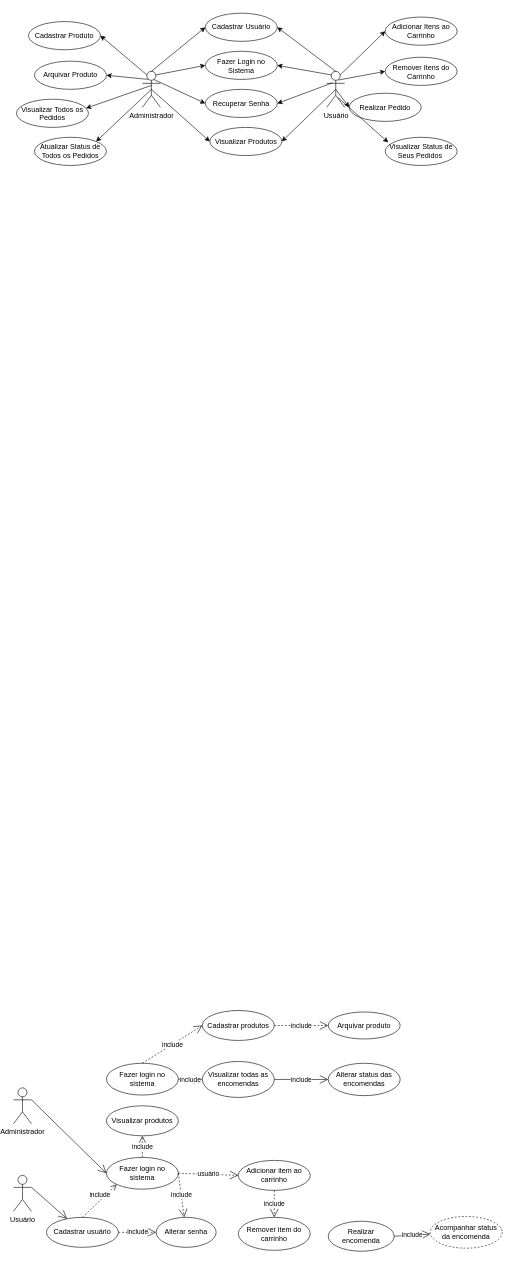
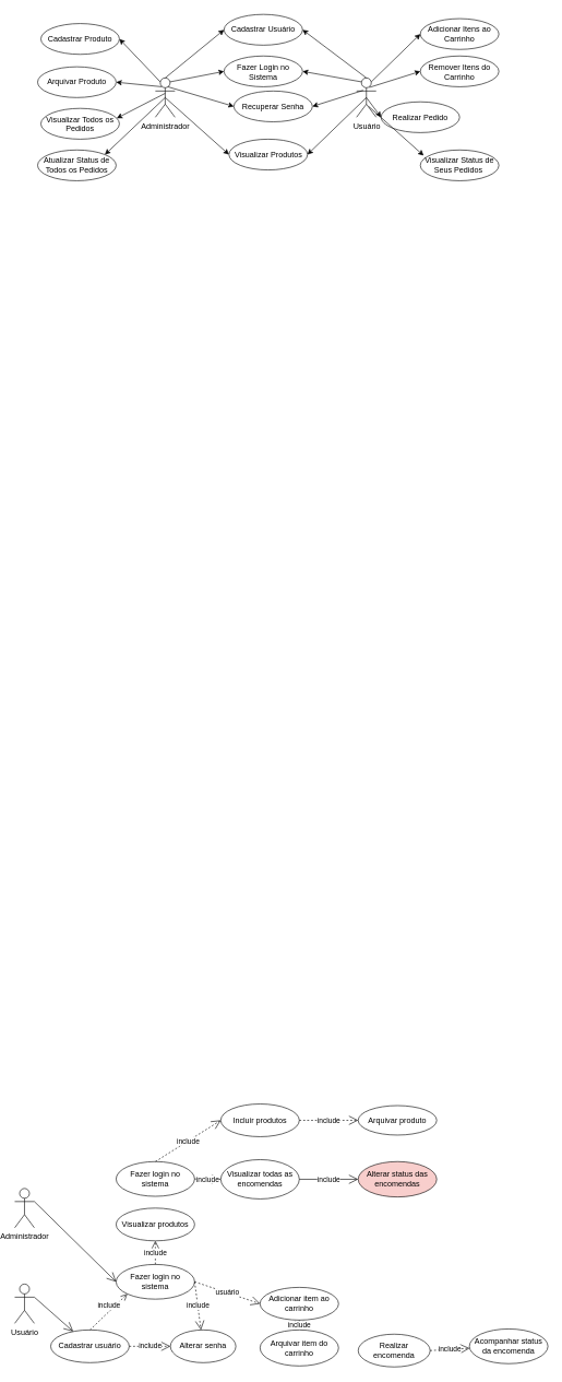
  <mxCell id="0" />
  <mxCell id="1" parent="0" />
  <mxCell id="2" value="Administrador&lt;br&gt;&lt;br&gt;" style="shape=umlActor;verticalLabelPosition=bottom;labelBackgroundColor=#ffffff;verticalAlign=top;html=1;" parent="1" vertex="1"><mxGeometry x="20" y="1813" width="30" height="60" as="geometry" /></mxCell>
  <mxCell id="3" value="Visualizar produtos&lt;br&gt;" style="ellipse;whiteSpace=wrap;html=1;" parent="1" vertex="1"><mxGeometry x="175" y="1843" width="120" height="50" as="geometry" /></mxCell>
  <mxCell id="4" value="Usuário&lt;br&gt;&lt;br&gt;" style="shape=umlActor;verticalLabelPosition=bottom;labelBackgroundColor=#ffffff;verticalAlign=top;html=1;" parent="1" vertex="1"><mxGeometry x="20" y="1959" width="30" height="60" as="geometry" /></mxCell>
  <mxCell id="5" value="&lt;table&gt;&lt;tbody&gt;&lt;tr&gt;&lt;td&gt;&lt;p&gt;&lt;span&gt;Cadastrar  usuário&lt;/span&gt;&lt;/p&gt;&lt;/td&gt;&lt;/tr&gt;&lt;/tbody&gt;&lt;/table&gt;" style="ellipse;whiteSpace=wrap;html=1;" parent="1" vertex="1"><mxGeometry x="75" y="2029" width="120" height="50" as="geometry" /></mxCell>
  <mxCell id="6" value="Alterar senha" style="ellipse;whiteSpace=wrap;html=1;" parent="1" vertex="1"><mxGeometry x="258" y="2029" width="100" height="50" as="geometry" /></mxCell>
- <mxCell id="7" value="Adicionar item&amp;nbsp;ao carrinho&lt;br&gt;" style="ellipse;whiteSpace=wrap;html=1;" parent="1" vertex="1"><mxGeometry x="395" y="1934" width="120" height="50" as="geometry" /></mxCell>
+ <mxCell id="7" value="Adicionar item&amp;nbsp;ao carrinho&lt;br&gt;" style="ellipse;whiteSpace=wrap;html=1;" parent="1" vertex="1"><mxGeometry x="395" y="1964" width="120" height="50" as="geometry" /></mxCell>
  <mxCell id="8" value="Realizar encomenda&lt;br&gt;" style="ellipse;whiteSpace=wrap;html=1;" parent="1" vertex="1"><mxGeometry x="545" y="2035.5" width="110" height="50" as="geometry" /></mxCell>
- <mxCell id="9" value="Cadastrar produtos&lt;br&gt;" style="ellipse;whiteSpace=wrap;html=1;" parent="1" vertex="1"><mxGeometry x="335" y="1684" width="120" height="50" as="geometry" /></mxCell>
+ <mxCell id="9" value="Incluir produtos&lt;br&gt;" style="ellipse;whiteSpace=wrap;html=1;" parent="1" vertex="1"><mxGeometry x="335" y="1684" width="120" height="50" as="geometry" /></mxCell>
  <mxCell id="10" value="include&lt;br&gt;" style="endArrow=open;endSize=12;dashed=1;html=1;entryX=0;entryY=0.5;entryDx=0;entryDy=0;exitX=1;exitY=0.5;exitDx=0;exitDy=0;" parent="1" source="5" target="6" edge="1"><mxGeometry width="160" relative="1" as="geometry"><mxPoint x="265" y="1953" as="sourcePoint" /><mxPoint x="315" y="2054" as="targetPoint" /></mxGeometry></mxCell>
  <mxCell id="11" value="include&lt;br&gt;" style="endArrow=open;endSize=12;dashed=1;html=1;exitX=1;exitY=0.5;exitDx=0;exitDy=0;" parent="1" source="9" target="12" edge="1"><mxGeometry width="160" relative="1" as="geometry"><mxPoint x="235" y="1688.5" as="sourcePoint" /><mxPoint x="295" y="1694" as="targetPoint" /></mxGeometry></mxCell>
  <mxCell id="12" value="Arquivar produto" style="ellipse;whiteSpace=wrap;html=1;" parent="1" vertex="1"><mxGeometry x="545" y="1686.5" width="120" height="45" as="geometry" /></mxCell>
  <mxCell id="13" value="include&lt;br&gt;" style="endArrow=open;endSize=12;dashed=1;html=1;exitX=0.5;exitY=1;exitDx=0;exitDy=0;" parent="1" source="7" target="14" edge="1"><mxGeometry width="160" relative="1" as="geometry"><mxPoint x="305" y="2099" as="sourcePoint" /><mxPoint x="315" y="2089" as="targetPoint" /></mxGeometry></mxCell>
- <mxCell id="14" value="Remover item do carrinho" style="ellipse;whiteSpace=wrap;html=1;" parent="1" vertex="1"><mxGeometry x="395" y="2029" width="120" height="55" as="geometry" /></mxCell>
- <mxCell id="15" value="include&lt;br&gt;" style="endArrow=open;endSize=12;dashed=0;html=1;exitX=1;exitY=0.5;exitDx=0;exitDy=0;" parent="1" source="8" target="16" edge="1"><mxGeometry width="160" relative="1" as="geometry"><mxPoint x="415" y="2044" as="sourcePoint" /><mxPoint x="665" y="2034" as="targetPoint" /></mxGeometry></mxCell>
- <mxCell id="16" value="Acompanhar status da encomenda" style="ellipse;whiteSpace=wrap;html=1;dashed=1;" parent="1" vertex="1"><mxGeometry x="715" y="2027.5" width="120" height="53" as="geometry" /></mxCell>
+ <mxCell id="14" value="Arquivar item do carrinho" style="ellipse;whiteSpace=wrap;html=1;" parent="1" vertex="1"><mxGeometry x="395" y="2029" width="120" height="55" as="geometry" /></mxCell>
+ <mxCell id="15" value="include&lt;br&gt;" style="endArrow=open;endSize=12;dashed=1;html=1;exitX=1;exitY=0.5;exitDx=0;exitDy=0;" parent="1" source="8" target="16" edge="1"><mxGeometry width="160" relative="1" as="geometry"><mxPoint x="415" y="2044" as="sourcePoint" /><mxPoint x="665" y="2034" as="targetPoint" /></mxGeometry></mxCell>
+ <mxCell id="16" value="Acompanhar status da encomenda" style="ellipse;whiteSpace=wrap;html=1;" parent="1" vertex="1"><mxGeometry x="715" y="2027.5" width="120" height="53" as="geometry" /></mxCell>
  <mxCell id="17" value="Visualizar todas as encomendas&lt;br&gt;" style="ellipse;whiteSpace=wrap;html=1;" parent="1" vertex="1"><mxGeometry x="335" y="1769" width="120" height="60" as="geometry" /></mxCell>
  <mxCell id="18" value="Fazer login no sistema" style="ellipse;whiteSpace=wrap;html=1;" parent="1" vertex="1"><mxGeometry x="175" y="1929" width="120" height="53" as="geometry" /></mxCell>
  <mxCell id="19" value="include&lt;br&gt;" style="html=1;verticalAlign=bottom;endArrow=open;dashed=1;endSize=8;exitX=0.5;exitY=0;exitDx=0;exitDy=0;entryX=0;entryY=1;entryDx=0;entryDy=0;" parent="1" source="5" target="18" edge="1"><mxGeometry relative="1" as="geometry"><mxPoint x="175" y="2029" as="sourcePoint" /><mxPoint x="175" y="1989" as="targetPoint" /></mxGeometry></mxCell>
  <mxCell id="20" value="" style="endArrow=open;endFill=1;endSize=12;html=1;exitX=1;exitY=0.333;exitDx=0;exitDy=0;exitPerimeter=0;" parent="1" source="4" target="5" edge="1"><mxGeometry width="160" relative="1" as="geometry"><mxPoint x="35" y="2169" as="sourcePoint" /><mxPoint x="195" y="2169" as="targetPoint" /></mxGeometry></mxCell>
  <mxCell id="21" value="include&lt;br&gt;" style="endArrow=open;endSize=12;dashed=1;html=1;exitX=1;exitY=0.5;exitDx=0;exitDy=0;" parent="1" source="18" target="6" edge="1"><mxGeometry width="160" relative="1" as="geometry"><mxPoint x="35" y="2169" as="sourcePoint" /><mxPoint x="195" y="2169" as="targetPoint" /></mxGeometry></mxCell>
  <mxCell id="22" value="include" style="endArrow=open;endSize=12;dashed=1;html=1;exitX=0.5;exitY=0;exitDx=0;exitDy=0;" parent="1" source="18" target="3" edge="1"><mxGeometry width="160" relative="1" as="geometry"><mxPoint x="15" y="2209" as="sourcePoint" /><mxPoint x="175" y="2209" as="targetPoint" /></mxGeometry></mxCell>
- <mxCell id="23" value="&lt;span&gt;Alterar status das encomendas&lt;/span&gt;" style="ellipse;whiteSpace=wrap;html=1;" parent="1" vertex="1"><mxGeometry x="545" y="1772" width="120" height="54" as="geometry" /></mxCell>
+ <mxCell id="23" value="&lt;span&gt;Alterar status das encomendas&lt;/span&gt;" style="ellipse;whiteSpace=wrap;html=1;fillColor=#f8cecc;" parent="1" vertex="1"><mxGeometry x="545" y="1772" width="120" height="54" as="geometry" /></mxCell>
  <mxCell id="24" value="include" style="endArrow=open;endSize=12;dashed=0;html=1;exitX=1;exitY=0.5;exitDx=0;exitDy=0;entryX=0;entryY=0.5;entryDx=0;entryDy=0;" parent="1" source="17" target="23" edge="1"><mxGeometry width="160" relative="1" as="geometry"><mxPoint x="15" y="2209" as="sourcePoint" /><mxPoint x="175" y="2209" as="targetPoint" /></mxGeometry></mxCell>
  <mxCell id="25" value="Fazer login no sistema" style="ellipse;whiteSpace=wrap;html=1;" parent="1" vertex="1"><mxGeometry x="175" y="1772" width="120" height="53" as="geometry" /></mxCell>
  <mxCell id="26" value="" style="endArrow=open;endFill=1;endSize=12;html=1;exitX=1;exitY=0.333;exitDx=0;exitDy=0;exitPerimeter=0;entryX=0;entryY=0.5;entryDx=0;entryDy=0;" parent="1" source="2" target="18" edge="1"><mxGeometry width="160" relative="1" as="geometry"><mxPoint x="5" y="2249" as="sourcePoint" /><mxPoint x="165" y="2249" as="targetPoint" /></mxGeometry></mxCell>
  <mxCell id="27" value="include&lt;br&gt;" style="endArrow=open;endSize=12;dashed=1;html=1;exitX=1;exitY=0.5;exitDx=0;exitDy=0;entryX=0;entryY=0.5;entryDx=0;entryDy=0;" parent="1" source="25" target="17" edge="1"><mxGeometry width="160" relative="1" as="geometry"><mxPoint x="335" y="1939" as="sourcePoint" /><mxPoint x="495" y="1939" as="targetPoint" /></mxGeometry></mxCell>
  <mxCell id="28" value="include" style="endArrow=open;endSize=12;dashed=1;html=1;exitX=0.5;exitY=0;exitDx=0;exitDy=0;entryX=0;entryY=0.5;entryDx=0;entryDy=0;" parent="1" source="25" target="9" edge="1"><mxGeometry width="160" relative="1" as="geometry"><mxPoint x="15" y="2209" as="sourcePoint" /><mxPoint x="175" y="2209" as="targetPoint" /></mxGeometry></mxCell>
  <mxCell id="29" value="usuário" style="endArrow=open;endSize=12;dashed=1;html=1;exitX=1;exitY=0.5;exitDx=0;exitDy=0;entryX=0;entryY=0.5;entryDx=0;entryDy=0;" parent="1" source="18" target="7" edge="1"><mxGeometry width="160" relative="1" as="geometry"><mxPoint x="-15" y="2109" as="sourcePoint" /><mxPoint x="155" y="2109" as="targetPoint" /></mxGeometry></mxCell>
  <mxCell id="30" value="Administrador&lt;br&gt;&lt;br&gt;" style="shape=umlActor;verticalLabelPosition=bottom;labelBackgroundColor=#ffffff;verticalAlign=top;html=1;" parent="1" vertex="1"><mxGeometry x="235" y="117.5" width="30" height="60" as="geometry" /></mxCell>
  <mxCell id="31" value="Cadastrar Usuário" style="ellipse;whiteSpace=wrap;html=1;" parent="1" vertex="1"><mxGeometry x="340" y="20.5" width="120" height="47" as="geometry" /></mxCell>
  <mxCell id="32" value="" style="endArrow=classic;html=1;exitX=0.5;exitY=0;exitDx=0;exitDy=0;exitPerimeter=0;entryX=0;entryY=0.5;entryDx=0;entryDy=0;" parent="1" source="30" target="31" edge="1"><mxGeometry width="50" height="50" relative="1" as="geometry"><mxPoint x="225" y="92" as="sourcePoint" /><mxPoint x="275" y="42" as="targetPoint" /></mxGeometry></mxCell>
  <mxCell id="33" value="Usuário&lt;br&gt;" style="shape=umlActor;verticalLabelPosition=bottom;labelBackgroundColor=#ffffff;verticalAlign=top;html=1;" parent="1" vertex="1"><mxGeometry x="542.5" y="117.5" width="30" height="60" as="geometry" /></mxCell>
  <mxCell id="34" value="" style="endArrow=classic;html=1;exitX=0.5;exitY=0;exitDx=0;exitDy=0;exitPerimeter=0;entryX=1;entryY=0.5;entryDx=0;entryDy=0;" parent="1" source="33" target="31" edge="1"><mxGeometry width="50" height="50" relative="1" as="geometry"><mxPoint x="605" y="-52.5" as="sourcePoint" /><mxPoint x="655" y="-102.5" as="targetPoint" /></mxGeometry></mxCell>
  <mxCell id="35" value="Fazer Login no Sistema" style="ellipse;whiteSpace=wrap;html=1;" parent="1" vertex="1"><mxGeometry x="340" y="84" width="120" height="47" as="geometry" /></mxCell>
- <mxCell id="36" value="Recuperar Senha&lt;br&gt;" style="ellipse;whiteSpace=wrap;html=1;" parent="1" vertex="1"><mxGeometry x="340" y="147.5" width="120" height="47" as="geometry" /></mxCell>
+ <mxCell id="36" value="Recuperar Senha&lt;br&gt;" style="ellipse;whiteSpace=wrap;html=1;" parent="1" vertex="1"><mxGeometry x="355" y="137.5" width="120" height="47" as="geometry" /></mxCell>
  <mxCell id="37" value="Visualizar Produtos&lt;br&gt;" style="ellipse;whiteSpace=wrap;html=1;" parent="1" vertex="1"><mxGeometry x="347.5" y="211" width="120" height="47" as="geometry" /></mxCell>
  <mxCell id="38" value="" style="endArrow=classic;html=1;exitX=0.75;exitY=0.1;exitDx=0;exitDy=0;exitPerimeter=0;entryX=0;entryY=0.5;entryDx=0;entryDy=0;" parent="1" source="30" target="35" edge="1"><mxGeometry width="50" height="50" relative="1" as="geometry"><mxPoint x="265" y="100.5" as="sourcePoint" /><mxPoint x="315" y="50.5" as="targetPoint" /></mxGeometry></mxCell>
  <mxCell id="39" value="" style="endArrow=classic;html=1;entryX=0;entryY=0.5;entryDx=0;entryDy=0;exitX=0.633;exitY=0.225;exitDx=0;exitDy=0;exitPerimeter=0;" parent="1" source="30" target="36" edge="1"><mxGeometry width="50" height="50" relative="1" as="geometry"><mxPoint x="253" y="134" as="sourcePoint" /><mxPoint x="350" y="-35" as="targetPoint" /></mxGeometry></mxCell>
  <mxCell id="40" value="" style="endArrow=classic;html=1;exitX=0.25;exitY=0.1;exitDx=0;exitDy=0;exitPerimeter=0;entryX=1;entryY=0.5;entryDx=0;entryDy=0;" parent="1" source="33" target="35" edge="1"><mxGeometry width="50" height="50" relative="1" as="geometry"><mxPoint x="695" y="134" as="sourcePoint" /><mxPoint x="470" y="-92" as="targetPoint" /></mxGeometry></mxCell>
  <mxCell id="41" value="" style="endArrow=classic;html=1;entryX=0;entryY=0.5;entryDx=0;entryDy=0;exitX=0.5;exitY=0.5;exitDx=0;exitDy=0;exitPerimeter=0;" parent="1" source="30" target="37" edge="1"><mxGeometry width="50" height="50" relative="1" as="geometry"><mxPoint x="205" y="154" as="sourcePoint" /><mxPoint x="350" y="78" as="targetPoint" /></mxGeometry></mxCell>
  <mxCell id="42" value="" style="endArrow=classic;html=1;exitX=0.333;exitY=0.317;exitDx=0;exitDy=0;exitPerimeter=0;entryX=1;entryY=0.5;entryDx=0;entryDy=0;" parent="1" source="33" target="36" edge="1"><mxGeometry width="50" height="50" relative="1" as="geometry"><mxPoint x="688" y="140" as="sourcePoint" /><mxPoint x="470" y="-35" as="targetPoint" /></mxGeometry></mxCell>
  <mxCell id="43" value="" style="endArrow=classic;html=1;entryX=1;entryY=0.5;entryDx=0;entryDy=0;exitX=0.5;exitY=0.5;exitDx=0;exitDy=0;exitPerimeter=0;" parent="1" source="33" target="37" edge="1"><mxGeometry width="50" height="50" relative="1" as="geometry"><mxPoint x="655" y="164" as="sourcePoint" /><mxPoint x="470" y="21" as="targetPoint" /></mxGeometry></mxCell>
  <mxCell id="44" value="Adicionar Itens ao Carrinho&lt;br&gt;" style="ellipse;whiteSpace=wrap;html=1;" parent="1" vertex="1"><mxGeometry x="640" y="27" width="120" height="47" as="geometry" /></mxCell>
  <mxCell id="45" value="" style="endArrow=classic;html=1;entryX=0;entryY=0.5;entryDx=0;entryDy=0;exitX=0.75;exitY=0.1;exitDx=0;exitDy=0;exitPerimeter=0;" parent="1" source="33" target="44" edge="1"><mxGeometry width="50" height="50" relative="1" as="geometry"><mxPoint x="680" y="154" as="sourcePoint" /><mxPoint x="470" y="134" as="targetPoint" /></mxGeometry></mxCell>
- <mxCell id="46" value="Remover Itens do Carrinho&lt;br&gt;" style="ellipse;whiteSpace=wrap;html=1;" parent="1" vertex="1"><mxGeometry x="640" y="94" width="120" height="47" as="geometry" /></mxCell>
+ <mxCell id="46" value="Remover Itens do Carrinho&lt;br&gt;" style="ellipse;whiteSpace=wrap;html=1;" parent="1" vertex="1"><mxGeometry x="640" y="84" width="120" height="47" as="geometry" /></mxCell>
  <mxCell id="47" value="" style="endArrow=classic;html=1;entryX=0;entryY=0.5;entryDx=0;entryDy=0;exitX=0.65;exitY=0.242;exitDx=0;exitDy=0;exitPerimeter=0;" parent="1" target="46" edge="1" source="33"><mxGeometry width="50" height="50" relative="1" as="geometry"><mxPoint x="685" y="144" as="sourcePoint" /><mxPoint x="470" y="188" as="targetPoint" /></mxGeometry></mxCell>
  <mxCell id="48" value="Realizar Pedido&lt;br&gt;" style="ellipse;whiteSpace=wrap;html=1;" parent="1" vertex="1"><mxGeometry x="580" y="154" width="120" height="47" as="geometry" /></mxCell>
  <mxCell id="49" value="" style="endArrow=classic;html=1;entryX=0;entryY=0.5;entryDx=0;entryDy=0;exitX=0.5;exitY=0.5;exitDx=0;exitDy=0;exitPerimeter=0;" parent="1" source="33" target="48" edge="1"><mxGeometry width="50" height="50" relative="1" as="geometry"><mxPoint x="695" y="164" as="sourcePoint" /><mxPoint x="470" y="248" as="targetPoint" /></mxGeometry></mxCell>
- <mxCell id="50" value="Cadastrar Produto&lt;br&gt;" style="ellipse;whiteSpace=wrap;html=1;" vertex="1" parent="1"><mxGeometry x="45" y="34.5" width="120" height="47" as="geometry" /></mxCell>
+ <mxCell id="50" value="Cadastrar Produto&lt;br&gt;" style="ellipse;whiteSpace=wrap;html=1;" vertex="1" parent="1"><mxGeometry x="60" y="34.5" width="120" height="47" as="geometry" /></mxCell>
  <mxCell id="51" value="" style="endArrow=classic;html=1;exitX=0.25;exitY=0.1;exitDx=0;exitDy=0;exitPerimeter=0;entryX=1;entryY=0.5;entryDx=0;entryDy=0;" edge="1" parent="1" source="30" target="50"><mxGeometry width="50" height="50" relative="1" as="geometry"><mxPoint x="170" y="84.5" as="sourcePoint" /><mxPoint x="220" y="34.5" as="targetPoint" /></mxGeometry></mxCell>
  <mxCell id="52" value="Visualizar Status de Seus Pedidos&amp;nbsp;&lt;br&gt;" style="ellipse;whiteSpace=wrap;html=1;" vertex="1" parent="1"><mxGeometry x="640" y="227.5" width="120" height="47" as="geometry" /></mxCell>
  <mxCell id="53" value="Arquivar Produto&lt;br&gt;" style="ellipse;whiteSpace=wrap;html=1;" vertex="1" parent="1"><mxGeometry x="55" y="100.5" width="120" height="47" as="geometry" /></mxCell>
  <mxCell id="54" value="" style="endArrow=classic;html=1;exitX=0.617;exitY=0.725;exitDx=0;exitDy=0;exitPerimeter=0;entryX=0.042;entryY=0.181;entryDx=0;entryDy=0;entryPerimeter=0;" edge="1" parent="1" source="33" target="52"><mxGeometry width="50" height="50" relative="1" as="geometry"><mxPoint x="275" y="148" as="sourcePoint" /><mxPoint x="642" y="284" as="targetPoint" /></mxGeometry></mxCell>
  <mxCell id="55" value="" style="endArrow=classic;html=1;exitX=0.333;exitY=0.225;exitDx=0;exitDy=0;exitPerimeter=0;entryX=1;entryY=0.5;entryDx=0;entryDy=0;" edge="1" parent="1" source="30" target="53"><mxGeometry width="50" height="50" relative="1" as="geometry"><mxPoint x="253" y="134" as="sourcePoint" /><mxPoint x="190" y="68" as="targetPoint" /></mxGeometry></mxCell>
  <mxCell id="56" value="Atualizar Status de Todos os Pedidos&lt;br&gt;" style="ellipse;whiteSpace=wrap;html=1;" vertex="1" parent="1"><mxGeometry x="55" y="227.5" width="120" height="47" as="geometry" /></mxCell>
  <mxCell id="57" value="" style="endArrow=classic;html=1;exitX=0.5;exitY=0.5;exitDx=0;exitDy=0;exitPerimeter=0;entryX=1;entryY=0;entryDx=0;entryDy=0;" edge="1" parent="1" source="30" target="56"><mxGeometry width="50" height="50" relative="1" as="geometry"><mxPoint x="145" y="277.5" as="sourcePoint" /><mxPoint x="195" y="227.5" as="targetPoint" /></mxGeometry></mxCell>
- <mxCell id="58" value="Visualizar Todos os Pedidos&lt;br&gt;" style="ellipse;whiteSpace=wrap;html=1;" vertex="1" parent="1"><mxGeometry x="25" y="164" width="120" height="47" as="geometry" /></mxCell>
+ <mxCell id="58" value="Visualizar Todos os Pedidos&lt;br&gt;" style="ellipse;whiteSpace=wrap;html=1;" vertex="1" parent="1"><mxGeometry x="60" y="164" width="120" height="47" as="geometry" /></mxCell>
  <mxCell id="59" value="" style="endArrow=classic;html=1;entryX=0.967;entryY=0.319;entryDx=0;entryDy=0;entryPerimeter=0;" edge="1" parent="1" target="58"><mxGeometry width="50" height="50" relative="1" as="geometry"><mxPoint x="250" y="141" as="sourcePoint" /><mxPoint x="185" y="134" as="targetPoint" /></mxGeometry></mxCell>
